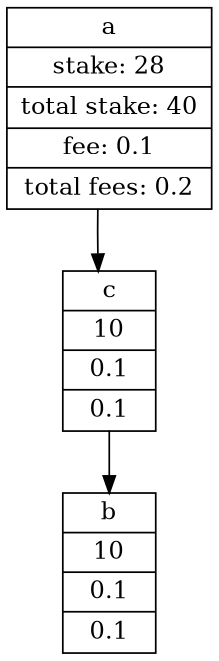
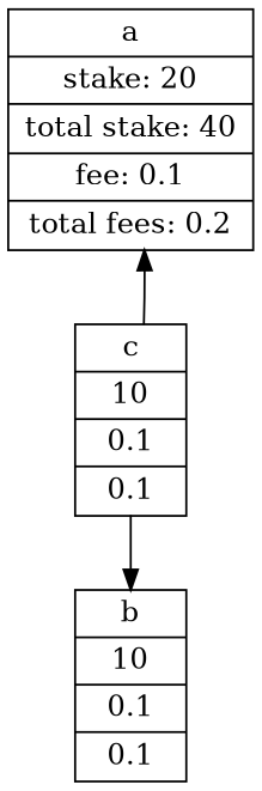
  digraph {
    node [shape=record]
-   n1 [label="{a | stake: 28 | total stake: 40 | fee: 0.1 | total fees: 0.2 }"]
+   n1 [label="{a | stake: 20 | total stake: 40 | fee: 0.1 | total fees: 0.2 }"]
    n2 [label="{c | 10 | 0.1 | 0.1 }"]
    n3 [label="{b | 10 | 0.1 | 0.1 }"]
-   n1 -> n2
+   n2 -> n1
    n2 -> n3
  }
